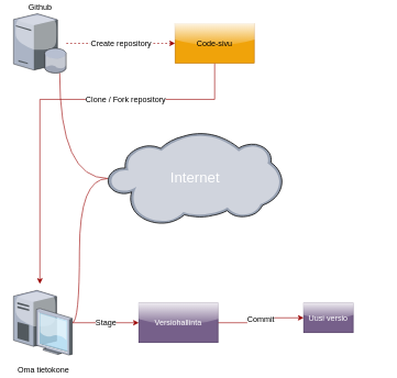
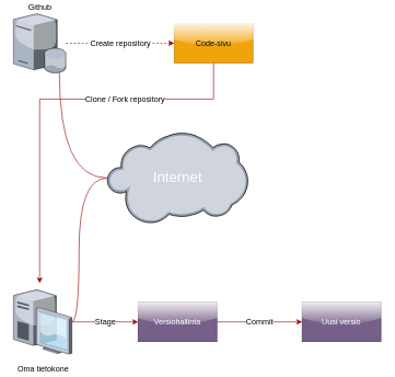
  <mxCell id="0" />
  <mxCell id="1" parent="0" />
  <mxCell id="2" style="edgeStyle=orthogonalEdgeStyle;curved=1;orthogonalLoop=1;jettySize=auto;html=1;strokeColor=#990000;fontSize=12;endArrow=none;endFill=0;" edge="1" parent="1" source="3" target="8"><mxGeometry relative="1" as="geometry"><Array as="points"><mxPoint x="120" y="270" /><mxPoint x="120" y="489" /></Array></mxGeometry></mxCell>
- <mxCell id="3" value="&lt;font style=&quot;font-size: 22px;&quot;&gt;Internet&lt;/font&gt;" style="verticalLabelPosition=middle;sketch=0;aspect=fixed;html=1;verticalAlign=middle;strokeColor=#314354;align=center;outlineConnect=0;shape=mxgraph.citrix.cloud;labelPosition=center;fillColor=#76608A;fontColor=#ffffff;gradientColor=#76608A;" vertex="1" parent="1"><mxGeometry x="162.5" y="200" width="265" height="140.32" as="geometry" /></mxCell>
+ <mxCell id="3" value="&lt;font style=&quot;font-size: 22px;&quot;&gt;Internet&lt;/font&gt;" style="verticalLabelPosition=middle;sketch=0;aspect=fixed;html=1;verticalAlign=middle;strokeColor=#314354;align=center;outlineConnect=0;shape=mxgraph.citrix.cloud;labelPosition=center;fillColor=#76608A;fontColor=#ffffff;gradientColor=#76608A;" vertex="1" parent="1"><mxGeometry x="162.5" y="200" width="215" height="140.32" as="geometry" /></mxCell>
  <mxCell id="4" value="Create repository" style="edgeStyle=orthogonalEdgeStyle;rounded=0;orthogonalLoop=1;jettySize=auto;html=1;fontSize=12;strokeColor=#990000;dashed=1;" edge="1" parent="1" source="6" target="13"><mxGeometry relative="1" as="geometry" /></mxCell>
  <mxCell id="5" style="edgeStyle=orthogonalEdgeStyle;orthogonalLoop=1;jettySize=auto;html=1;strokeColor=#990000;fontSize=12;curved=1;endArrow=none;endFill=0;" edge="1" parent="1" source="6" target="3"><mxGeometry relative="1" as="geometry"><Array as="points"><mxPoint x="90" y="270" /></Array></mxGeometry></mxCell>
  <mxCell id="6" value="Github" style="verticalLabelPosition=top;sketch=0;aspect=fixed;html=1;verticalAlign=bottom;strokeColor=none;align=center;outlineConnect=0;shape=mxgraph.citrix.database_server;labelPosition=center;" vertex="1" parent="1"><mxGeometry x="20" y="20" width="80" height="90" as="geometry" /></mxCell>
  <mxCell id="7" value="Stage" style="edgeStyle=orthogonalEdgeStyle;rounded=0;orthogonalLoop=1;jettySize=auto;html=1;fontSize=12;strokeColor=#990000;" edge="1" parent="1" source="8" target="10"><mxGeometry relative="1" as="geometry" /></mxCell>
  <mxCell id="8" value="&lt;font style=&quot;font-size: 12px;&quot;&gt;Oma tietokone&lt;/font&gt;" style="verticalLabelPosition=bottom;sketch=0;aspect=fixed;html=1;verticalAlign=top;strokeColor=none;align=center;outlineConnect=0;shape=mxgraph.citrix.desktop;fontSize=22;" vertex="1" parent="1"><mxGeometry x="20" y="440" width="89" height="98" as="geometry" /></mxCell>
  <mxCell id="9" value="Commit" style="edgeStyle=orthogonalEdgeStyle;rounded=0;orthogonalLoop=1;jettySize=auto;html=1;fontSize=12;entryX=0;entryY=0.5;entryDx=0;entryDy=0;strokeColor=#990000;" edge="1" parent="1" source="10" target="11"><mxGeometry relative="1" as="geometry" /></mxCell>
  <mxCell id="10" value="Versiohallinta" style="rounded=0;whiteSpace=wrap;html=1;fontSize=12;fillColor=#76608a;fontColor=#ffffff;strokeColor=#432D57;glass=1;" vertex="1" parent="1"><mxGeometry x="210" y="459" width="120" height="60" as="geometry" /></mxCell>
- <mxCell id="11" value="Uusi versio" style="rounded=0;whiteSpace=wrap;html=1;fontSize=12;fillColor=#76608a;fontColor=#ffffff;strokeColor=#432D57;glass=1;" vertex="1" parent="1"><mxGeometry x="460" y="459" width="75" height="45" as="geometry" /></mxCell>
+ <mxCell id="11" value="Uusi versio" style="rounded=0;whiteSpace=wrap;html=1;fontSize=12;fillColor=#76608a;fontColor=#ffffff;strokeColor=#432D57;glass=1;" vertex="1" parent="1"><mxGeometry x="460" y="459" width="120" height="60" as="geometry" /></mxCell>
  <mxCell id="12" value="Clone / Fork repository" style="edgeStyle=orthogonalEdgeStyle;rounded=0;orthogonalLoop=1;jettySize=auto;html=1;fontSize=12;strokeColor=#990000;" edge="1" parent="1" source="13"><mxGeometry x="-0.367" relative="1" as="geometry"><mxPoint x="60" y="430" as="targetPoint" /><Array as="points"><mxPoint x="325" y="150" /><mxPoint x="60" y="150" /></Array><mxPoint as="offset" /></mxGeometry></mxCell>
  <mxCell id="13" value="Code-sivu" style="rounded=0;whiteSpace=wrap;html=1;fontSize=12;fillColor=#f0a30a;fontColor=#000000;strokeColor=#BD7000;glass=1;" vertex="1" parent="1"><mxGeometry x="265" y="35" width="120" height="60" as="geometry" /></mxCell>
